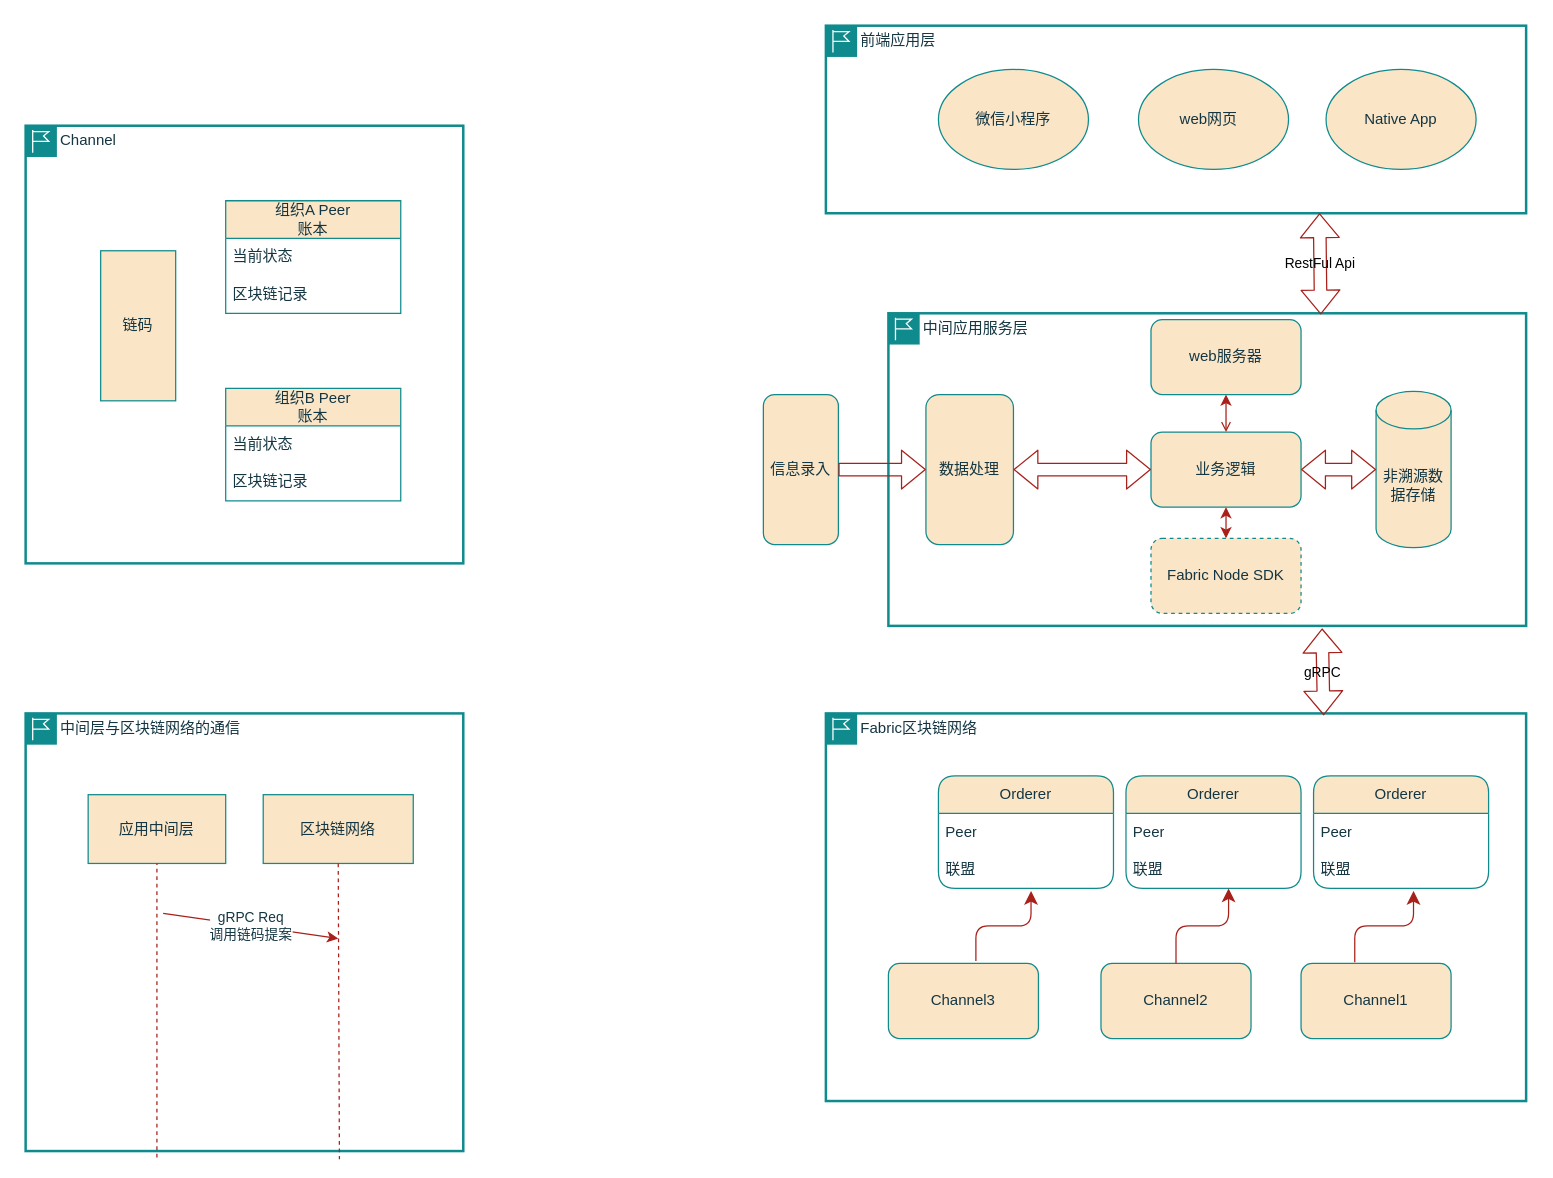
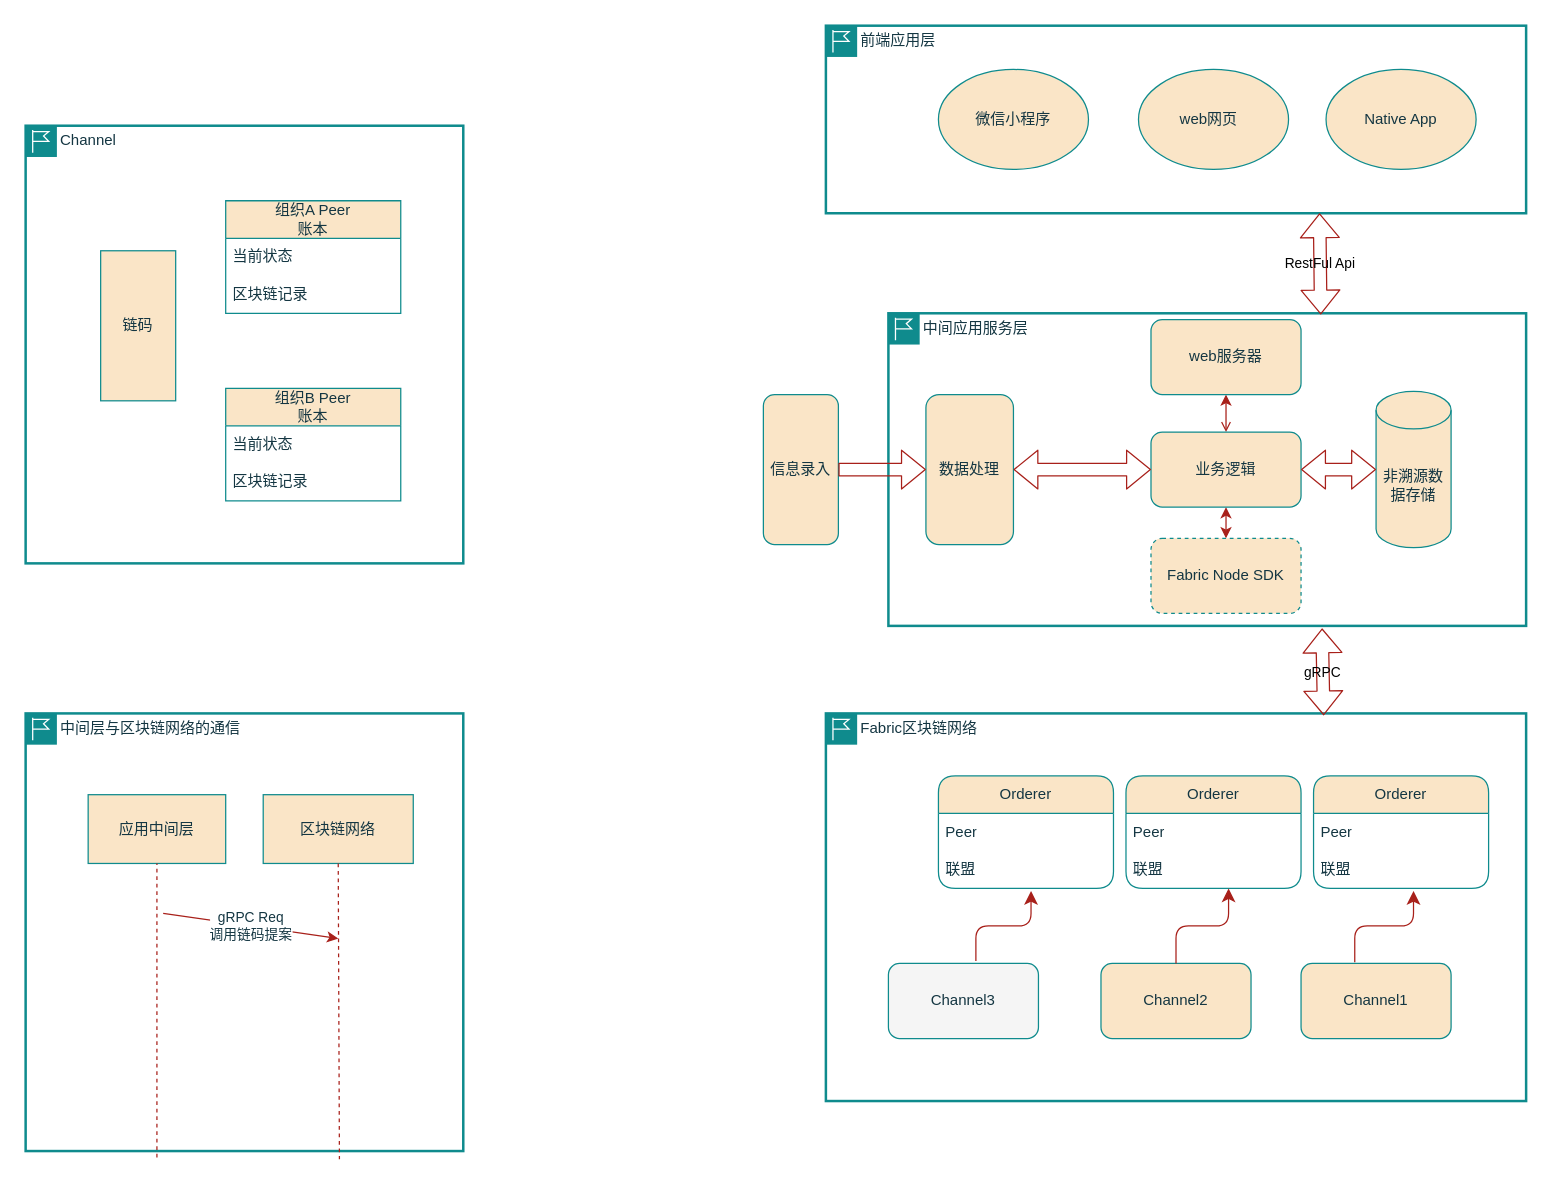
  <mxCell id="0" />
  <mxCell id="1" parent="0" />
  <mxCell id="2" value="前端应用层" style="shape=mxgraph.ibm.box;prType=region;fontStyle=0;verticalAlign=top;align=left;spacingLeft=32;spacingTop=4;fillColor=none;rounded=1;whiteSpace=wrap;html=1;strokeColor=#0F8B8D;strokeWidth=2;dashed=0;container=1;spacing=-4;collapsible=0;expand=0;recursiveResize=0;labelBackgroundColor=none;fontColor=#143642;" vertex="1" parent="1"><mxGeometry x="660" y="20" width="560" height="150" as="geometry" /></mxCell>
  <mxCell id="3" value="微信小程序" style="ellipse;whiteSpace=wrap;html=1;labelBackgroundColor=none;fillColor=#FAE5C7;strokeColor=#0F8B8D;fontColor=#143642;rounded=1;" vertex="1" parent="2"><mxGeometry x="90" y="35" width="120" height="80" as="geometry" /></mxCell>
  <mxCell id="4" value="web网页&lt;span style=&quot;white-space: pre;&quot;&gt;&#09;&lt;/span&gt;" style="ellipse;whiteSpace=wrap;html=1;labelBackgroundColor=none;fillColor=#FAE5C7;strokeColor=#0F8B8D;fontColor=#143642;rounded=1;" vertex="1" parent="2"><mxGeometry x="250" y="35" width="120" height="80" as="geometry" /></mxCell>
  <mxCell id="5" value="Native App" style="ellipse;whiteSpace=wrap;html=1;labelBackgroundColor=none;fillColor=#FAE5C7;strokeColor=#0F8B8D;fontColor=#143642;rounded=1;" vertex="1" parent="2"><mxGeometry x="400" y="35" width="120" height="80" as="geometry" /></mxCell>
  <mxCell id="6" value="中间应用服务层" style="shape=mxgraph.ibm.box;prType=region;fontStyle=0;verticalAlign=top;align=left;spacingLeft=32;spacingTop=4;fillColor=none;rounded=1;whiteSpace=wrap;html=1;strokeColor=#0F8B8D;strokeWidth=2;dashed=0;container=1;spacing=-4;collapsible=0;expand=0;recursiveResize=0;labelBackgroundColor=none;fontColor=#143642;" vertex="1" parent="1"><mxGeometry x="710" y="250" width="510" height="250" as="geometry" /></mxCell>
  <mxCell id="7" style="edgeStyle=orthogonalEdgeStyle;rounded=1;orthogonalLoop=1;jettySize=auto;html=1;exitX=0.5;exitY=1;exitDx=0;exitDy=0;startArrow=classic;startFill=1;labelBackgroundColor=none;strokeColor=#A8201A;fontColor=default;endArrow=open;" edge="1" parent="6" source="8" target="10"><mxGeometry relative="1" as="geometry" /></mxCell>
  <mxCell id="8" value="web服务器" style="rounded=1;whiteSpace=wrap;html=1;labelBackgroundColor=none;fillColor=#FAE5C7;strokeColor=#0F8B8D;fontColor=#143642;" vertex="1" parent="6"><mxGeometry x="210" y="5" width="120" height="60" as="geometry" /></mxCell>
  <mxCell id="9" style="edgeStyle=orthogonalEdgeStyle;rounded=1;orthogonalLoop=1;jettySize=auto;html=1;exitX=0.5;exitY=1;exitDx=0;exitDy=0;entryX=0.5;entryY=0;entryDx=0;entryDy=0;startArrow=classic;startFill=1;labelBackgroundColor=none;strokeColor=#A8201A;fontColor=default;" edge="1" parent="6" source="10" target="11"><mxGeometry relative="1" as="geometry" /></mxCell>
  <mxCell id="10" value="业务逻辑" style="rounded=1;whiteSpace=wrap;html=1;labelBackgroundColor=none;fillColor=#FAE5C7;strokeColor=#0F8B8D;fontColor=#143642;" vertex="1" parent="6"><mxGeometry x="210" y="95" width="120" height="60" as="geometry" /></mxCell>
  <mxCell id="11" value="Fabric Node SDK" style="rounded=1;whiteSpace=wrap;html=1;labelBackgroundColor=none;fillColor=#FAE5C7;strokeColor=#0F8B8D;fontColor=#143642;dashed=1;" vertex="1" parent="6"><mxGeometry x="210" y="180" width="120" height="60" as="geometry" /></mxCell>
  <mxCell id="12" value="非溯源数据存储" style="shape=cylinder3;whiteSpace=wrap;html=1;boundedLbl=1;backgroundOutline=1;size=15;labelBackgroundColor=none;fillColor=#FAE5C7;strokeColor=#0F8B8D;fontColor=#143642;rounded=1;" vertex="1" parent="6"><mxGeometry x="390" y="62.5" width="60" height="125" as="geometry" /></mxCell>
  <mxCell id="13" value="数据处理" style="rounded=1;whiteSpace=wrap;html=1;direction=south;labelBackgroundColor=none;fillColor=#FAE5C7;strokeColor=#0F8B8D;fontColor=#143642;" vertex="1" parent="6"><mxGeometry x="30" y="65" width="70" height="120" as="geometry" /></mxCell>
  <mxCell id="14" value="" style="shape=flexArrow;endArrow=classic;startArrow=classic;html=1;rounded=1;exitX=0.5;exitY=0;exitDx=0;exitDy=0;entryX=0;entryY=0.5;entryDx=0;entryDy=0;labelBackgroundColor=none;strokeColor=#A8201A;fontColor=default;" edge="1" parent="6" source="13" target="10"><mxGeometry width="100" height="100" relative="1" as="geometry"><mxPoint x="180" y="60" as="sourcePoint" /><mxPoint x="280" y="-40" as="targetPoint" /></mxGeometry></mxCell>
  <mxCell id="15" value="" style="shape=flexArrow;endArrow=classic;startArrow=classic;html=1;rounded=1;exitX=1;exitY=0.5;exitDx=0;exitDy=0;entryX=0;entryY=0.5;entryDx=0;entryDy=0;entryPerimeter=0;labelBackgroundColor=none;strokeColor=#A8201A;fontColor=default;" edge="1" parent="6" source="10" target="12"><mxGeometry width="100" height="100" relative="1" as="geometry"><mxPoint x="340" y="120" as="sourcePoint" /><mxPoint x="440" y="20" as="targetPoint" /></mxGeometry></mxCell>
  <mxCell id="16" value="Fabric区块链网络" style="shape=mxgraph.ibm.box;prType=region;fontStyle=0;verticalAlign=top;align=left;spacingLeft=32;spacingTop=4;fillColor=none;rounded=1;whiteSpace=wrap;html=1;strokeColor=#0F8B8D;strokeWidth=2;dashed=0;container=1;spacing=-4;collapsible=0;expand=0;recursiveResize=0;labelBackgroundColor=none;fontColor=#143642;" vertex="1" parent="1"><mxGeometry x="660" y="570" width="560" height="310" as="geometry" /></mxCell>
  <mxCell id="17" value="Orderer" style="swimlane;fontStyle=0;childLayout=stackLayout;horizontal=1;startSize=30;horizontalStack=0;resizeParent=1;resizeParentMax=0;resizeLast=0;collapsible=1;marginBottom=0;whiteSpace=wrap;html=1;labelBackgroundColor=none;fillColor=#FAE5C7;strokeColor=#0F8B8D;fontColor=#143642;rounded=1;" vertex="1" parent="16"><mxGeometry x="90" y="50" width="140" height="90" as="geometry" /></mxCell>
  <mxCell id="18" value="Peer" style="text;strokeColor=none;fillColor=none;align=left;verticalAlign=middle;spacingLeft=4;spacingRight=4;overflow=hidden;points=[[0,0.5],[1,0.5]];portConstraint=eastwest;rotatable=0;whiteSpace=wrap;html=1;labelBackgroundColor=none;fontColor=#143642;rounded=1;" vertex="1" parent="17"><mxGeometry y="30" width="140" height="30" as="geometry" /></mxCell>
  <mxCell id="19" value="联盟" style="text;strokeColor=none;fillColor=none;align=left;verticalAlign=middle;spacingLeft=4;spacingRight=4;overflow=hidden;points=[[0,0.5],[1,0.5]];portConstraint=eastwest;rotatable=0;whiteSpace=wrap;html=1;labelBackgroundColor=none;fontColor=#143642;rounded=1;" vertex="1" parent="17"><mxGeometry y="60" width="140" height="30" as="geometry" /></mxCell>
  <mxCell id="20" value="Orderer" style="swimlane;fontStyle=0;childLayout=stackLayout;horizontal=1;startSize=30;horizontalStack=0;resizeParent=1;resizeParentMax=0;resizeLast=0;collapsible=1;marginBottom=0;whiteSpace=wrap;html=1;labelBackgroundColor=none;fillColor=#FAE5C7;strokeColor=#0F8B8D;fontColor=#143642;rounded=1;" vertex="1" parent="16"><mxGeometry x="390" y="50" width="140" height="90" as="geometry" /></mxCell>
  <mxCell id="21" value="Peer" style="text;strokeColor=none;fillColor=none;align=left;verticalAlign=middle;spacingLeft=4;spacingRight=4;overflow=hidden;points=[[0,0.5],[1,0.5]];portConstraint=eastwest;rotatable=0;whiteSpace=wrap;html=1;labelBackgroundColor=none;fontColor=#143642;rounded=1;" vertex="1" parent="20"><mxGeometry y="30" width="140" height="30" as="geometry" /></mxCell>
  <mxCell id="22" value="联盟" style="text;strokeColor=none;fillColor=none;align=left;verticalAlign=middle;spacingLeft=4;spacingRight=4;overflow=hidden;points=[[0,0.5],[1,0.5]];portConstraint=eastwest;rotatable=0;whiteSpace=wrap;html=1;labelBackgroundColor=none;fontColor=#143642;rounded=1;" vertex="1" parent="20"><mxGeometry y="60" width="140" height="30" as="geometry" /></mxCell>
  <mxCell id="23" value="Orderer" style="swimlane;fontStyle=0;childLayout=stackLayout;horizontal=1;startSize=30;horizontalStack=0;resizeParent=1;resizeParentMax=0;resizeLast=0;collapsible=1;marginBottom=0;whiteSpace=wrap;html=1;labelBackgroundColor=none;fillColor=#FAE5C7;strokeColor=#0F8B8D;fontColor=#143642;rounded=1;" vertex="1" parent="16"><mxGeometry x="240" y="50" width="140" height="90" as="geometry" /></mxCell>
  <mxCell id="24" value="Peer" style="text;strokeColor=none;fillColor=none;align=left;verticalAlign=middle;spacingLeft=4;spacingRight=4;overflow=hidden;points=[[0,0.5],[1,0.5]];portConstraint=eastwest;rotatable=0;whiteSpace=wrap;html=1;labelBackgroundColor=none;fontColor=#143642;rounded=1;" vertex="1" parent="23"><mxGeometry y="30" width="140" height="30" as="geometry" /></mxCell>
  <mxCell id="25" value="联盟" style="text;strokeColor=none;fillColor=none;align=left;verticalAlign=middle;spacingLeft=4;spacingRight=4;overflow=hidden;points=[[0,0.5],[1,0.5]];portConstraint=eastwest;rotatable=0;whiteSpace=wrap;html=1;labelBackgroundColor=none;fontColor=#143642;rounded=1;" vertex="1" parent="23"><mxGeometry y="60" width="140" height="30" as="geometry" /></mxCell>
  <mxCell id="26" value="Channel1" style="rounded=1;whiteSpace=wrap;html=1;labelBackgroundColor=none;fillColor=#FAE5C7;strokeColor=#0F8B8D;fontColor=#143642;" vertex="1" parent="1"><mxGeometry x="1040" y="770" width="120" height="60" as="geometry" /></mxCell>
  <mxCell id="27" value="Channel2" style="rounded=1;whiteSpace=wrap;html=1;labelBackgroundColor=none;fillColor=#FAE5C7;strokeColor=#0F8B8D;fontColor=#143642;" vertex="1" parent="1"><mxGeometry x="880" y="770" width="120" height="60" as="geometry" /></mxCell>
- <mxCell id="28" value="Channel3" style="rounded=1;whiteSpace=wrap;html=1;labelBackgroundColor=none;fillColor=#FAE5C7;strokeColor=#0F8B8D;fontColor=#143642;" vertex="1" parent="1"><mxGeometry x="710" y="770" width="120" height="60" as="geometry" /></mxCell>
+ <mxCell id="28" value="Channel3" style="rounded=1;whiteSpace=wrap;html=1;labelBackgroundColor=none;fillColor=#f5f5f5;strokeColor=#0F8B8D;fontColor=#143642;" vertex="1" parent="1"><mxGeometry x="710" y="770" width="120" height="60" as="geometry" /></mxCell>
  <mxCell id="29" value="gRPC" style="shape=flexArrow;endArrow=classic;startArrow=classic;html=1;rounded=1;entryX=0.68;entryY=1.008;entryDx=0;entryDy=0;entryPerimeter=0;exitX=0.711;exitY=0.005;exitDx=0;exitDy=0;exitPerimeter=0;labelBackgroundColor=none;strokeColor=#A8201A;fontColor=default;" edge="1" parent="1" source="16" target="6"><mxGeometry width="100" height="100" relative="1" as="geometry"><mxPoint x="1057" y="560" as="sourcePoint" /><mxPoint x="1050" y="770" as="targetPoint" /></mxGeometry></mxCell>
  <mxCell id="30" value="" style="edgeStyle=elbowEdgeStyle;elbow=vertical;endArrow=classic;html=1;curved=0;rounded=1;endSize=8;startSize=8;exitX=0.583;exitY=-0.033;exitDx=0;exitDy=0;exitPerimeter=0;entryX=0.529;entryY=1.067;entryDx=0;entryDy=0;entryPerimeter=0;labelBackgroundColor=none;strokeColor=#A8201A;fontColor=default;" edge="1" parent="1" source="28" target="19"><mxGeometry width="50" height="50" relative="1" as="geometry"><mxPoint x="780" y="760" as="sourcePoint" /><mxPoint x="830" y="710" as="targetPoint" /></mxGeometry></mxCell>
  <mxCell id="31" value="" style="edgeStyle=elbowEdgeStyle;elbow=vertical;endArrow=classic;html=1;curved=0;rounded=1;endSize=8;startSize=8;entryX=0.586;entryY=1;entryDx=0;entryDy=0;entryPerimeter=0;exitX=0.5;exitY=0;exitDx=0;exitDy=0;labelBackgroundColor=none;strokeColor=#A8201A;fontColor=default;" edge="1" parent="1" source="27" target="25"><mxGeometry width="50" height="50" relative="1" as="geometry"><mxPoint x="930" y="770" as="sourcePoint" /><mxPoint x="980" y="720" as="targetPoint" /></mxGeometry></mxCell>
  <mxCell id="32" value="" style="edgeStyle=elbowEdgeStyle;elbow=vertical;endArrow=classic;html=1;curved=0;rounded=1;endSize=8;startSize=8;exitX=0.358;exitY=-0.017;exitDx=0;exitDy=0;exitPerimeter=0;entryX=0.571;entryY=1.067;entryDx=0;entryDy=0;entryPerimeter=0;labelBackgroundColor=none;strokeColor=#A8201A;fontColor=default;" edge="1" parent="1" source="26" target="22"><mxGeometry width="50" height="50" relative="1" as="geometry"><mxPoint x="1080" y="760" as="sourcePoint" /><mxPoint x="1130" y="720" as="targetPoint" /></mxGeometry></mxCell>
  <mxCell id="33" value="RestFul Api" style="shape=flexArrow;endArrow=classic;startArrow=classic;html=1;rounded=1;entryX=0.705;entryY=1;entryDx=0;entryDy=0;entryPerimeter=0;exitX=0.678;exitY=0.004;exitDx=0;exitDy=0;exitPerimeter=0;labelPosition=center;verticalLabelPosition=middle;align=center;verticalAlign=middle;labelBackgroundColor=none;strokeColor=#A8201A;fontColor=default;" edge="1" parent="1" source="6" target="2"><mxGeometry width="100" height="100" relative="1" as="geometry"><mxPoint x="970" y="290" as="sourcePoint" /><mxPoint x="1070" y="190" as="targetPoint" /></mxGeometry></mxCell>
  <mxCell id="34" value="信息录入" style="rounded=1;whiteSpace=wrap;html=1;direction=south;labelBackgroundColor=none;fillColor=#FAE5C7;strokeColor=#0F8B8D;fontColor=#143642;" vertex="1" parent="1"><mxGeometry x="610" y="315" width="60" height="120" as="geometry" /></mxCell>
  <mxCell id="35" value="" style="shape=flexArrow;endArrow=classic;html=1;rounded=1;exitX=0.5;exitY=0;exitDx=0;exitDy=0;entryX=0.5;entryY=1;entryDx=0;entryDy=0;labelBackgroundColor=none;strokeColor=#A8201A;fontColor=default;" edge="1" parent="1" source="34" target="13"><mxGeometry width="50" height="50" relative="1" as="geometry"><mxPoint x="920" y="280" as="sourcePoint" /><mxPoint x="970" y="230" as="targetPoint" /></mxGeometry></mxCell>
  <mxCell id="36" value="Channel" style="shape=mxgraph.ibm.box;prType=region;fontStyle=0;verticalAlign=top;align=left;spacingLeft=32;spacingTop=4;fillColor=none;rounded=1;whiteSpace=wrap;html=1;strokeColor=#0F8B8D;strokeWidth=2;dashed=0;container=1;spacing=-4;collapsible=0;expand=0;recursiveResize=0;labelBackgroundColor=none;fontColor=#143642;" vertex="1" parent="1"><mxGeometry x="20" y="100" width="350" height="350" as="geometry" /></mxCell>
  <mxCell id="37" value="链码" style="rounded=0;whiteSpace=wrap;html=1;strokeColor=#0F8B8D;fontColor=#143642;fillColor=#FAE5C7;direction=south;labelBackgroundColor=none;" vertex="1" parent="36"><mxGeometry x="60" y="100" width="60" height="120" as="geometry" /></mxCell>
  <mxCell id="38" value="组织A Peer&lt;br&gt;账本" style="swimlane;fontStyle=0;childLayout=stackLayout;horizontal=1;startSize=30;horizontalStack=0;resizeParent=1;resizeParentMax=0;resizeLast=0;collapsible=1;marginBottom=0;whiteSpace=wrap;html=1;strokeColor=#0F8B8D;fontColor=#143642;fillColor=#FAE5C7;labelBackgroundColor=none;" vertex="1" parent="36"><mxGeometry x="160" y="60" width="140" height="90" as="geometry" /></mxCell>
  <mxCell id="39" value="当前状态" style="text;strokeColor=none;fillColor=none;align=left;verticalAlign=middle;spacingLeft=4;spacingRight=4;overflow=hidden;points=[[0,0.5],[1,0.5]];portConstraint=eastwest;rotatable=0;whiteSpace=wrap;html=1;fontColor=#143642;labelBackgroundColor=none;" vertex="1" parent="38"><mxGeometry y="30" width="140" height="30" as="geometry" /></mxCell>
  <mxCell id="40" value="区块链记录" style="text;strokeColor=none;fillColor=none;align=left;verticalAlign=middle;spacingLeft=4;spacingRight=4;overflow=hidden;points=[[0,0.5],[1,0.5]];portConstraint=eastwest;rotatable=0;whiteSpace=wrap;html=1;fontColor=#143642;labelBackgroundColor=none;" vertex="1" parent="38"><mxGeometry y="60" width="140" height="30" as="geometry" /></mxCell>
  <mxCell id="41" value="组织B Peer&lt;br&gt;账本" style="swimlane;fontStyle=0;childLayout=stackLayout;horizontal=1;startSize=30;horizontalStack=0;resizeParent=1;resizeParentMax=0;resizeLast=0;collapsible=1;marginBottom=0;whiteSpace=wrap;html=1;strokeColor=#0F8B8D;fontColor=#143642;fillColor=#FAE5C7;labelBackgroundColor=none;" vertex="1" parent="36"><mxGeometry x="160" y="210" width="140" height="90" as="geometry" /></mxCell>
  <mxCell id="42" value="当前状态" style="text;strokeColor=none;fillColor=none;align=left;verticalAlign=middle;spacingLeft=4;spacingRight=4;overflow=hidden;points=[[0,0.5],[1,0.5]];portConstraint=eastwest;rotatable=0;whiteSpace=wrap;html=1;fontColor=#143642;labelBackgroundColor=none;" vertex="1" parent="41"><mxGeometry y="30" width="140" height="30" as="geometry" /></mxCell>
  <mxCell id="43" value="区块链记录" style="text;strokeColor=none;fillColor=none;align=left;verticalAlign=middle;spacingLeft=4;spacingRight=4;overflow=hidden;points=[[0,0.5],[1,0.5]];portConstraint=eastwest;rotatable=0;whiteSpace=wrap;html=1;fontColor=#143642;labelBackgroundColor=none;" vertex="1" parent="41"><mxGeometry y="60" width="140" height="30" as="geometry" /></mxCell>
  <mxCell id="44" value="中间层与区块链网络的通信" style="shape=mxgraph.ibm.box;prType=region;fontStyle=0;verticalAlign=top;align=left;spacingLeft=32;spacingTop=4;fillColor=none;rounded=1;whiteSpace=wrap;html=1;strokeColor=#0F8B8D;strokeWidth=2;dashed=0;container=1;spacing=-4;collapsible=0;expand=0;recursiveResize=0;labelBackgroundColor=none;fontColor=#143642;" vertex="1" parent="1"><mxGeometry x="20" y="570" width="350" height="350" as="geometry" /></mxCell>
  <mxCell id="45" value="应用中间层" style="rounded=0;whiteSpace=wrap;html=1;strokeColor=#0F8B8D;fontColor=#143642;fillColor=#FAE5C7;" vertex="1" parent="44"><mxGeometry x="50" y="65" width="110" height="55" as="geometry" /></mxCell>
  <mxCell id="46" value="区块链网络" style="rounded=0;whiteSpace=wrap;html=1;strokeColor=#0F8B8D;fontColor=#143642;fillColor=#FAE5C7;" vertex="1" parent="44"><mxGeometry x="190" y="65" width="120" height="55" as="geometry" /></mxCell>
  <mxCell id="47" value="" style="endArrow=none;dashed=1;html=1;rounded=0;strokeColor=#A8201A;fontColor=#143642;fillColor=#FAE5C7;entryX=0.5;entryY=1;entryDx=0;entryDy=0;exitX=0.3;exitY=1.015;exitDx=0;exitDy=0;exitPerimeter=0;" edge="1" parent="44" source="44" target="45"><mxGeometry width="50" height="50" relative="1" as="geometry"><mxPoint x="200" y="40" as="sourcePoint" /><mxPoint x="250" y="-10" as="targetPoint" /></mxGeometry></mxCell>
  <mxCell id="48" value="" style="endArrow=none;dashed=1;html=1;rounded=0;strokeColor=#A8201A;fontColor=#143642;fillColor=#FAE5C7;exitX=0.5;exitY=1;exitDx=0;exitDy=0;entryX=0.717;entryY=1.019;entryDx=0;entryDy=0;entryPerimeter=0;" edge="1" parent="44" source="46" target="44"><mxGeometry width="50" height="50" relative="1" as="geometry"><mxPoint x="200" y="40" as="sourcePoint" /><mxPoint x="250" y="-10" as="targetPoint" /></mxGeometry></mxCell>
  <mxCell id="49" value="gRPC Req&lt;br&gt;调用链码提案" style="endArrow=classic;html=1;rounded=0;strokeColor=#A8201A;fontColor=#143642;fillColor=#FAE5C7;" edge="1" parent="1"><mxGeometry width="50" height="50" relative="1" as="geometry"><mxPoint x="130" y="730" as="sourcePoint" /><mxPoint x="270" y="750" as="targetPoint" /></mxGeometry></mxCell>
  <mxCell id="50" value="Icons" style="" parent="0" />
